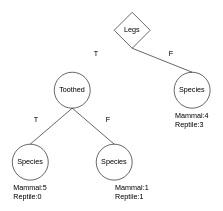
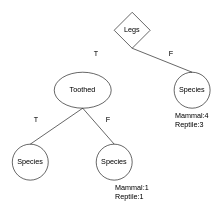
  <mxCell id="0" />
  <mxCell id="1" parent="0" />
  <mxCell id="2" value="Legs" style="rhombus;whiteSpace=wrap;html=1;aspect=fixed;" vertex="1" parent="1"><mxGeometry x="190" y="20" width="60" height="60" as="geometry" /></mxCell>
- <mxCell id="3" value="Toothed" style="ellipse;whiteSpace=wrap;html=1;aspect=fixed;" vertex="1" parent="1"><mxGeometry x="90" y="120" width="60" height="60" as="geometry" /></mxCell>
+ <mxCell id="3" value="Toothed" style="ellipse;whiteSpace=wrap;html=1;aspect=fixed;" vertex="1" parent="1"><mxGeometry x="90" y="120" width="95" height="60" as="geometry" /></mxCell>
  <mxCell id="4" value="Species" style="ellipse;whiteSpace=wrap;html=1;aspect=fixed;" vertex="1" parent="1"><mxGeometry x="290" y="120" width="60" height="60" as="geometry" /></mxCell>
  <mxCell id="5" value="" style="endArrow=none;html=1;entryX=0.5;entryY=1;entryDx=0;entryDy=0;exitX=0.5;exitY=0;exitDx=0;exitDy=0;" edge="1" parent="1" source="4" target="2"><mxGeometry width="50" height="50" relative="1" as="geometry"><mxPoint x="240" y="130" as="sourcePoint" /><mxPoint x="290" y="80" as="targetPoint" /></mxGeometry></mxCell>
  <mxCell id="6" value="Species" style="ellipse;whiteSpace=wrap;html=1;aspect=fixed;" vertex="1" parent="1"><mxGeometry x="20" y="240" width="60" height="60" as="geometry" /></mxCell>
  <mxCell id="7" value="Species" style="ellipse;whiteSpace=wrap;html=1;aspect=fixed;" vertex="1" parent="1"><mxGeometry x="160" y="240" width="60" height="60" as="geometry" /></mxCell>
  <mxCell id="8" value="" style="endArrow=none;html=1;entryX=0.5;entryY=1;entryDx=0;entryDy=0;exitX=0.5;exitY=0;exitDx=0;exitDy=0;" edge="1" parent="1" source="7" target="3"><mxGeometry width="50" height="50" relative="1" as="geometry"><mxPoint x="240" y="180" as="sourcePoint" /><mxPoint x="290" y="130" as="targetPoint" /></mxGeometry></mxCell>
  <mxCell id="9" value="" style="endArrow=none;html=1;entryX=0.5;entryY=1;entryDx=0;entryDy=0;exitX=0.5;exitY=0;exitDx=0;exitDy=0;" edge="1" parent="1" source="6" target="3"><mxGeometry width="50" height="50" relative="1" as="geometry"><mxPoint x="240" y="180" as="sourcePoint" /><mxPoint x="290" y="130" as="targetPoint" /></mxGeometry></mxCell>
  <mxCell id="10" value="Mammal:4&lt;br&gt;Reptile:3" style="text;html=1;strokeColor=none;fillColor=none;align=left;verticalAlign=middle;whiteSpace=wrap;rounded=0;" vertex="1" parent="1"><mxGeometry x="290" y="190" width="40" height="20" as="geometry" /></mxCell>
  <mxCell id="11" value="Mammal:1&lt;br&gt;Reptile:1" style="text;html=1;strokeColor=none;fillColor=none;align=left;verticalAlign=middle;whiteSpace=wrap;rounded=0;" vertex="1" parent="1"><mxGeometry x="190" y="310" width="40" height="20" as="geometry" /></mxCell>
- <mxCell id="12" value="Mammal:5&lt;br&gt;Reptile:0" style="text;html=1;strokeColor=none;fillColor=none;align=left;verticalAlign=middle;whiteSpace=wrap;rounded=0;" vertex="1" parent="1"><mxGeometry x="20" y="310" width="40" height="20" as="geometry" /></mxCell>
  <mxCell id="13" value="T" style="text;html=1;strokeColor=none;fillColor=none;align=center;verticalAlign=middle;whiteSpace=wrap;rounded=0;" vertex="1" parent="1"><mxGeometry x="140" y="80" width="40" height="20" as="geometry" /></mxCell>
  <mxCell id="14" value="T" style="text;html=1;strokeColor=none;fillColor=none;align=center;verticalAlign=middle;whiteSpace=wrap;rounded=0;" vertex="1" parent="1"><mxGeometry x="40" y="190" width="40" height="20" as="geometry" /></mxCell>
  <mxCell id="15" value="F" style="text;html=1;strokeColor=none;fillColor=none;align=center;verticalAlign=middle;whiteSpace=wrap;rounded=0;" vertex="1" parent="1"><mxGeometry x="265" y="80" width="40" height="20" as="geometry" /></mxCell>
  <mxCell id="16" value="F" style="text;html=1;strokeColor=none;fillColor=none;align=center;verticalAlign=middle;whiteSpace=wrap;rounded=0;" vertex="1" parent="1"><mxGeometry x="160" y="190" width="40" height="20" as="geometry" /></mxCell>
